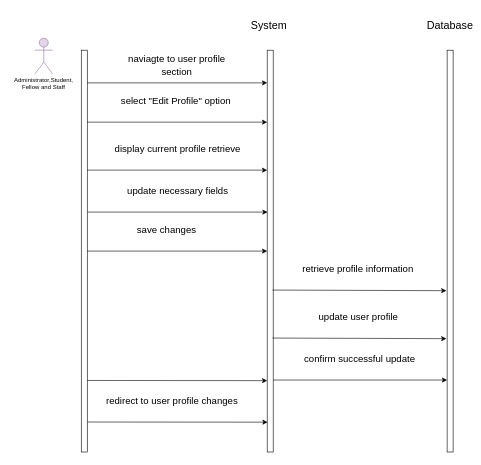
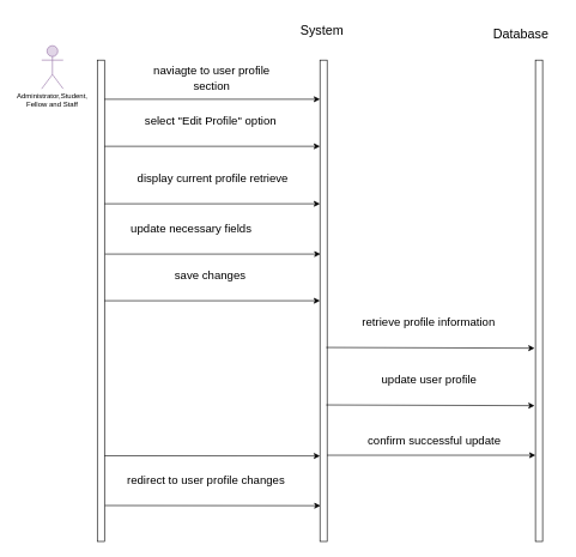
  <mxCell id="0" />
  <mxCell id="1" parent="0" />
  <mxCell id="2" value="" style="rounded=0;whiteSpace=wrap;html=1;" vertex="1" parent="1"><mxGeometry x="135" y="83" width="10" height="670" as="geometry" /></mxCell>
  <mxCell id="3" value="" style="shape=umlActor;verticalLabelPosition=bottom;verticalAlign=top;html=1;outlineConnect=0;fontSize=10;fillColor=#e1d5e7;strokeColor=#9673a6;" vertex="1" parent="1"><mxGeometry x="57.5" y="63" width="30" height="60" as="geometry" /></mxCell>
  <mxCell id="4" value="Administrator,Student,&lt;br&gt;Fellow and Staff" style="text;html=1;strokeColor=none;fillColor=none;align=center;verticalAlign=middle;whiteSpace=wrap;rounded=0;fontSize=10;" vertex="1" parent="1"><mxGeometry x="20" y="123" width="105" height="30" as="geometry" /></mxCell>
  <mxCell id="5" value="" style="rounded=0;whiteSpace=wrap;html=1;" vertex="1" parent="1"><mxGeometry x="445" y="83" width="10" height="670" as="geometry" /></mxCell>
  <mxCell id="6" value="" style="rounded=0;whiteSpace=wrap;html=1;" vertex="1" parent="1"><mxGeometry x="745" y="83" width="10" height="670" as="geometry" /></mxCell>
  <mxCell id="7" value="&lt;font style=&quot;font-size: 18px;&quot;&gt;System&amp;nbsp;&lt;/font&gt;" style="text;html=1;strokeColor=none;fillColor=none;align=center;verticalAlign=middle;whiteSpace=wrap;rounded=0;fontSize=10;" vertex="1" parent="1"><mxGeometry x="407.5" y="20.5" width="85" height="45" as="geometry" /></mxCell>
- <mxCell id="8" value="Database" style="text;html=1;strokeColor=none;fillColor=none;align=center;verticalAlign=middle;whiteSpace=wrap;rounded=0;fontSize=18;" vertex="1" parent="1"><mxGeometry x="720" y="28" width="60" height="30" as="geometry" /></mxCell>
+ <mxCell id="8" value="Database" style="text;html=1;strokeColor=none;fillColor=none;align=center;verticalAlign=middle;whiteSpace=wrap;rounded=0;fontSize=18;" vertex="1" parent="1"><mxGeometry x="695" y="33" width="60" height="30" as="geometry" /></mxCell>
  <mxCell id="9" value="&lt;span style=&quot;font-size: 16px;&quot;&gt;naviagte to user profile section&lt;/span&gt;" style="text;html=1;strokeColor=none;fillColor=none;align=center;verticalAlign=middle;whiteSpace=wrap;rounded=0;fontSize=18;" vertex="1" parent="1"><mxGeometry x="187.5" y="93" width="212.5" height="30" as="geometry" /></mxCell>
  <mxCell id="10" value="" style="endArrow=classic;html=1;fontSize=18;" edge="1" parent="1"><mxGeometry width="50" height="50" relative="1" as="geometry"><mxPoint x="145" y="203" as="sourcePoint" /><mxPoint x="445" y="203" as="targetPoint" /></mxGeometry></mxCell>
  <mxCell id="11" value="&lt;span style=&quot;font-size: 16px;&quot;&gt;select &quot;Edit Profile&quot; option&lt;/span&gt;" style="text;html=1;strokeColor=none;fillColor=none;align=center;verticalAlign=middle;whiteSpace=wrap;rounded=0;fontSize=18;" vertex="1" parent="1"><mxGeometry x="187.5" y="153" width="210" height="30" as="geometry" /></mxCell>
  <mxCell id="12" value="&lt;span style=&quot;font-size: 16px;&quot;&gt;display current profile retrieve&lt;/span&gt;" style="text;html=1;strokeColor=none;fillColor=none;align=center;verticalAlign=middle;whiteSpace=wrap;rounded=0;fontSize=18;" vertex="1" parent="1"><mxGeometry x="173.75" y="233" width="243.75" height="30" as="geometry" /></mxCell>
- <mxCell id="13" value="save changes" style="text;html=1;align=center;verticalAlign=middle;whiteSpace=wrap;rounded=0;fontSize=16;" vertex="1" parent="1"><mxGeometry x="156.25" y="368" width="242.5" height="30" as="geometry" /></mxCell>
- <mxCell id="14" value="&lt;span style=&quot;font-size: 16px;&quot;&gt;update necessary fields&lt;/span&gt;" style="text;html=1;strokeColor=none;fillColor=none;align=center;verticalAlign=middle;whiteSpace=wrap;rounded=0;fontSize=18;" vertex="1" parent="1"><mxGeometry x="187.5" y="303" width="216.25" height="30" as="geometry" /></mxCell>
+ <mxCell id="13" value="save changes" style="text;html=1;align=center;verticalAlign=middle;whiteSpace=wrap;rounded=0;fontSize=16;" vertex="1" parent="1"><mxGeometry x="171.25" y="368" width="242.5" height="30" as="geometry" /></mxCell>
+ <mxCell id="14" value="&lt;span style=&quot;font-size: 16px;&quot;&gt;update necessary fields&lt;/span&gt;" style="text;html=1;strokeColor=none;fillColor=none;align=center;verticalAlign=middle;whiteSpace=wrap;rounded=0;fontSize=18;" vertex="1" parent="1"><mxGeometry x="157.5" y="303" width="216.25" height="30" as="geometry" /></mxCell>
  <mxCell id="15" value="" style="endArrow=classic;html=1;fontSize=18;" edge="1" parent="1"><mxGeometry width="50" height="50" relative="1" as="geometry"><mxPoint x="145" y="137.5" as="sourcePoint" /><mxPoint x="445" y="137.5" as="targetPoint" /></mxGeometry></mxCell>
  <mxCell id="16" value="" style="endArrow=classic;html=1;fontSize=18;" edge="1" parent="1"><mxGeometry width="50" height="50" relative="1" as="geometry"><mxPoint x="453.75" y="483" as="sourcePoint" /><mxPoint x="743.75" y="484" as="targetPoint" /></mxGeometry></mxCell>
  <mxCell id="17" value="retrieve profile information" style="text;html=1;align=center;verticalAlign=middle;whiteSpace=wrap;rounded=0;fontSize=16;" vertex="1" parent="1"><mxGeometry x="475" y="433" width="242.5" height="30" as="geometry" /></mxCell>
- <mxCell id="18" value="confirm successful update" style="text;html=1;strokeColor=none;fillColor=none;align=center;verticalAlign=middle;whiteSpace=wrap;rounded=0;fontSize=16;" vertex="1" parent="1"><mxGeometry x="477.5" y="583" width="242.5" height="30" as="geometry" /></mxCell>
+ <mxCell id="18" value="confirm successful update" style="text;html=1;strokeColor=none;fillColor=none;align=center;verticalAlign=middle;whiteSpace=wrap;rounded=0;fontSize=16;" vertex="1" parent="1"><mxGeometry x="482.5" y="598" width="242.5" height="30" as="geometry" /></mxCell>
  <mxCell id="19" value="" style="endArrow=classic;html=1;fontSize=18;entryX=0;entryY=0.5;entryDx=0;entryDy=0;exitX=1;exitY=0.5;exitDx=0;exitDy=0;" edge="1" parent="1" source="2" target="5"><mxGeometry width="50" height="50" relative="1" as="geometry"><mxPoint x="155" y="413" as="sourcePoint" /><mxPoint x="445" y="413.42" as="targetPoint" /></mxGeometry></mxCell>
  <mxCell id="20" value="" style="endArrow=classic;html=1;fontSize=18;" edge="1" parent="1"><mxGeometry width="50" height="50" relative="1" as="geometry"><mxPoint x="453.75" y="563" as="sourcePoint" /><mxPoint x="743.75" y="564" as="targetPoint" /></mxGeometry></mxCell>
  <mxCell id="21" value="update user profile&amp;nbsp;" style="text;html=1;strokeColor=none;fillColor=none;align=center;verticalAlign=middle;whiteSpace=wrap;rounded=0;fontSize=16;" vertex="1" parent="1"><mxGeometry x="477.5" y="513" width="242.5" height="30" as="geometry" /></mxCell>
  <mxCell id="22" value="" style="endArrow=classic;html=1;fontSize=18;exitX=1;exitY=0.822;exitDx=0;exitDy=0;exitPerimeter=0;" edge="1" parent="1" source="2"><mxGeometry width="50" height="50" relative="1" as="geometry"><mxPoint x="155" y="633" as="sourcePoint" /><mxPoint x="445" y="634" as="targetPoint" /></mxGeometry></mxCell>
  <mxCell id="23" value="" style="endArrow=classic;html=1;fontSize=18;exitX=1;exitY=0.822;exitDx=0;exitDy=0;exitPerimeter=0;" edge="1" parent="1"><mxGeometry width="50" height="50" relative="1" as="geometry"><mxPoint x="145.63" y="703" as="sourcePoint" /><mxPoint x="445.63" y="703.26" as="targetPoint" /></mxGeometry></mxCell>
  <mxCell id="24" value="redirect to user profile changes" style="text;html=1;strokeColor=none;fillColor=none;align=center;verticalAlign=middle;whiteSpace=wrap;rounded=0;fontSize=16;" vertex="1" parent="1"><mxGeometry x="165" y="653" width="242.5" height="30" as="geometry" /></mxCell>
  <mxCell id="25" value="" style="endArrow=classic;html=1;fontSize=18;entryX=0;entryY=0.5;entryDx=0;entryDy=0;exitX=1;exitY=0.5;exitDx=0;exitDy=0;" edge="1" parent="1"><mxGeometry width="50" height="50" relative="1" as="geometry"><mxPoint x="145" y="283" as="sourcePoint" /><mxPoint x="445" y="283" as="targetPoint" /></mxGeometry></mxCell>
  <mxCell id="26" value="" style="endArrow=classic;html=1;fontSize=18;entryX=0;entryY=0.5;entryDx=0;entryDy=0;exitX=1;exitY=0.5;exitDx=0;exitDy=0;" edge="1" parent="1"><mxGeometry width="50" height="50" relative="1" as="geometry"><mxPoint x="145.63" y="353" as="sourcePoint" /><mxPoint x="445.63" y="353" as="targetPoint" /></mxGeometry></mxCell>
  <mxCell id="27" value="" style="endArrow=classic;html=1;fontSize=18;exitX=1;exitY=0.822;exitDx=0;exitDy=0;exitPerimeter=0;" edge="1" parent="1"><mxGeometry width="50" height="50" relative="1" as="geometry"><mxPoint x="455" y="633" as="sourcePoint" /><mxPoint x="745" y="633" as="targetPoint" /></mxGeometry></mxCell>
